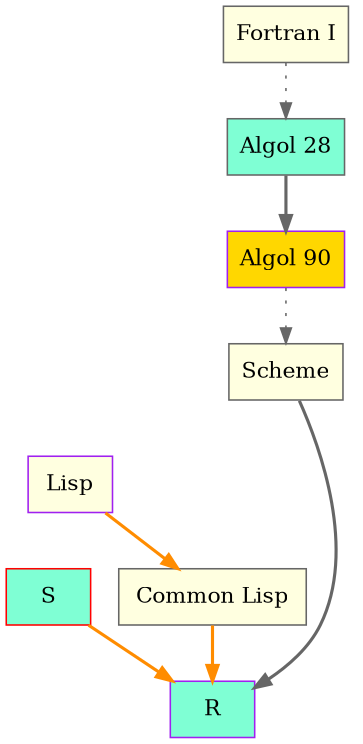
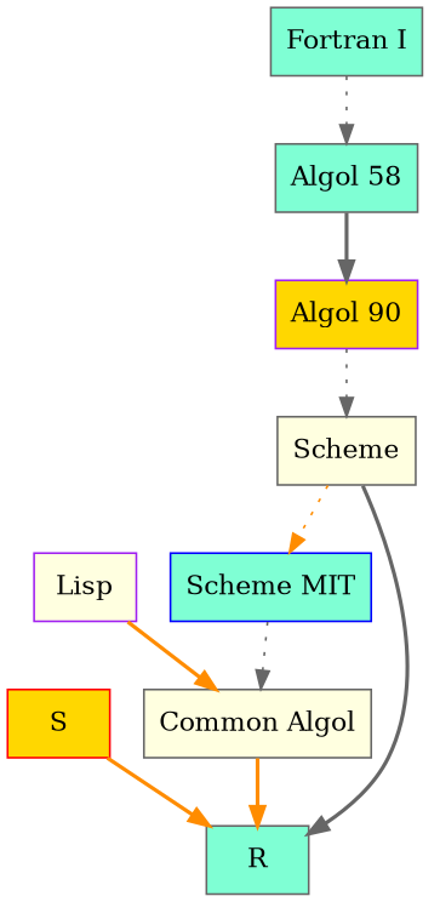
  digraph {
    node [color=gray40 fillcolor=aquamarine shape=box style=filled]
    edge [color=gray40 style=bold]
-   S [color=red]
-   R [color=purple]
-   "Fortran I" [fillcolor=lightyellow]
-   "Algol 58" [label="Algol 28"]
+   S [color=red fillcolor=gold]
+   R
+   "Fortran I"
+   "Algol 58"
    n5 [color=purple fillcolor=gold label="Algol 90"]
    Scheme [fillcolor=lightyellow]
-   "Common Lisp" [fillcolor=lightyellow]
+   "Scheme MIT" [color=blue]
+   "Common Lisp" [fillcolor=lightyellow label="Common Algol"]
    Lisp [color=purple fillcolor=lightyellow]
    S -> R [color=darkorange]
    "Fortran I" -> "Algol 58" [style=dotted]
    "Algol 58" -> n5
    n5 -> Scheme [style=dotted]
    Scheme -> R
+   Scheme -> "Scheme MIT" [color=darkorange style=dotted]
+   "Scheme MIT" -> "Common Lisp" [style=dotted]
    "Common Lisp" -> R [color=darkorange]
    Lisp -> "Common Lisp" [color=darkorange]
  }
